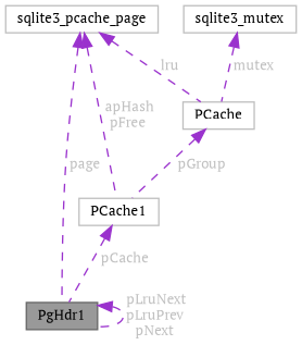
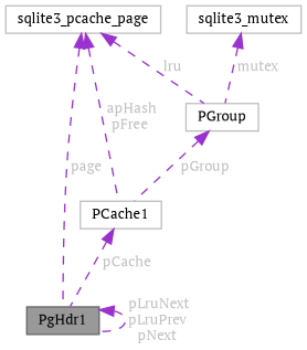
  digraph {
    fontname="PT Serif"
    node [color=grey75 fillcolor=white fontname="PT Serif" fontsize=10 shape=box style=filled]
    edge [color=darkorchid3 dir=back fontcolor=grey fontname="PT Serif" fontsize=10 labelfontname=Helvetica labelfontsize=10 style=dashed]
    n1 [color=gray40 fillcolor=grey60 fontcolor=black height=0.2 label=PgHdr1 width=0.4]
    n2 [height=0.2 label=PCache1 width=0.4]
-   n3 [height=0.2 label=PCache width=0.4]
+   n3 [height=0.2 label=PGroup width=0.4]
    n4 [height=0.2 label=sqlite3_pcache_page width=0.4]
    n5 [height=0.2 label=sqlite3_mutex width=0.4]
    n1 -> n1 [label=" pLruNext\npLruPrev\npNext"]
    n2 -> n1 [label=" pCache"]
    n3 -> n2 [label=" pGroup"]
    n4 -> n1 [label=" page"]
    n4 -> n2 [label=" apHash\npFree"]
    n4 -> n3 [label=" lru"]
    n5 -> n3 [label=" mutex"]
  }
